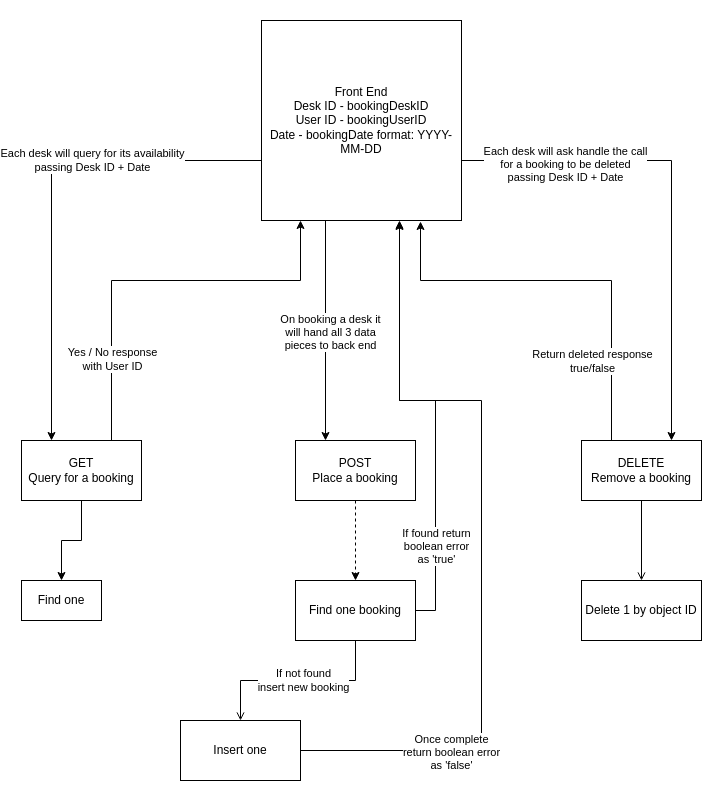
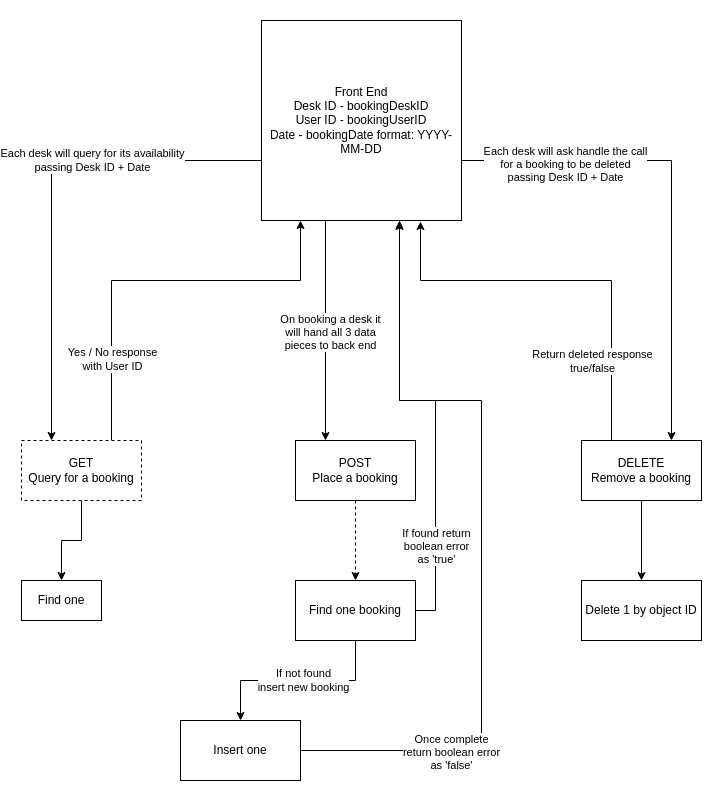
  <mxCell id="0" />
  <mxCell id="1" parent="0" />
  <mxCell id="2" style="edgeStyle=orthogonalEdgeStyle;rounded=0;orthogonalLoop=1;jettySize=auto;html=1;exitX=0;exitY=0.75;exitDx=0;exitDy=0;entryX=0.25;entryY=0;entryDx=0;entryDy=0;" edge="1" parent="1" source="8" target="12"><mxGeometry relative="1" as="geometry"><Array as="points"><mxPoint x="260" y="160" /><mxPoint x="50" y="160" /></Array></mxGeometry></mxCell>
  <mxCell id="3" value="&lt;div&gt;Each desk will query for its availability&lt;/div&gt;&lt;div&gt;passing Desk ID + Date&lt;br&gt;&lt;/div&gt;" style="edgeLabel;html=1;align=center;verticalAlign=middle;resizable=0;points=[];" vertex="1" connectable="0" parent="2"><mxGeometry x="-0.19" y="-1" relative="1" as="geometry"><mxPoint x="23" as="offset" /></mxGeometry></mxCell>
  <mxCell id="4" style="edgeStyle=orthogonalEdgeStyle;rounded=0;orthogonalLoop=1;jettySize=auto;html=1;exitX=0.456;exitY=0.994;exitDx=0;exitDy=0;entryX=0.25;entryY=0;entryDx=0;entryDy=0;exitPerimeter=0;" edge="1" parent="1" source="8" target="14"><mxGeometry relative="1" as="geometry"><Array as="points"><mxPoint x="346" y="200" /><mxPoint x="324" y="200" /></Array></mxGeometry></mxCell>
  <mxCell id="5" value="&lt;div&gt;On booking a desk it &lt;br&gt;&lt;/div&gt;&lt;div&gt;will hand all 3 data &lt;br&gt;&lt;/div&gt;&lt;div&gt;pieces to back end&lt;/div&gt;" style="edgeLabel;html=1;align=center;verticalAlign=middle;resizable=0;points=[];" vertex="1" connectable="0" parent="4"><mxGeometry x="0.24" y="4" relative="1" as="geometry"><mxPoint as="offset" /></mxGeometry></mxCell>
  <mxCell id="6" style="edgeStyle=orthogonalEdgeStyle;rounded=0;orthogonalLoop=1;jettySize=auto;html=1;exitX=1;exitY=0.75;exitDx=0;exitDy=0;entryX=0.75;entryY=0;entryDx=0;entryDy=0;" edge="1" parent="1" source="8" target="22"><mxGeometry relative="1" as="geometry"><Array as="points"><mxPoint x="460" y="160" /><mxPoint x="670" y="160" /></Array></mxGeometry></mxCell>
  <mxCell id="7" value="&lt;div&gt;Each desk will ask handle the call&lt;/div&gt;&lt;div&gt;for a booking to be deleted&lt;br&gt;&lt;/div&gt;&lt;div&gt;passing Desk ID + Date&lt;br&gt;&lt;/div&gt;" style="edgeLabel;html=1;align=center;verticalAlign=middle;resizable=0;points=[];" vertex="1" connectable="0" parent="6"><mxGeometry x="-0.546" y="-3" relative="1" as="geometry"><mxPoint as="offset" /></mxGeometry></mxCell>
  <mxCell id="8" value="&lt;div&gt;Front End&lt;br&gt;&lt;/div&gt;&lt;div&gt;Desk ID - bookingDeskID&lt;br&gt;&lt;/div&gt;&lt;div&gt;User ID - bookingUserID&lt;/div&gt;&lt;div&gt;Date - bookingDate format: YYYY-MM-DD&lt;/div&gt;" style="whiteSpace=wrap;html=1;aspect=fixed;" vertex="1" parent="1"><mxGeometry x="260" y="20" width="200" height="200" as="geometry" /></mxCell>
  <mxCell id="9" style="edgeStyle=orthogonalEdgeStyle;rounded=0;orthogonalLoop=1;jettySize=auto;html=1;exitX=0.75;exitY=0;exitDx=0;exitDy=0;entryX=0.195;entryY=1;entryDx=0;entryDy=0;entryPerimeter=0;" edge="1" parent="1" source="12" target="8"><mxGeometry relative="1" as="geometry"><mxPoint x="310" y="240" as="targetPoint" /><Array as="points"><mxPoint x="110" y="280" /><mxPoint x="299" y="280" /></Array></mxGeometry></mxCell>
  <mxCell id="10" value="&lt;div&gt;Yes / No response&lt;/div&gt;&lt;div&gt;with User ID&lt;/div&gt;" style="edgeLabel;html=1;align=center;verticalAlign=middle;resizable=0;points=[];" vertex="1" connectable="0" parent="9"><mxGeometry x="-0.516" y="1" relative="1" as="geometry"><mxPoint x="1" y="17" as="offset" /></mxGeometry></mxCell>
  <mxCell id="11" value="" style="edgeStyle=orthogonalEdgeStyle;rounded=0;orthogonalLoop=1;jettySize=auto;html=1;" edge="1" parent="1" source="12" target="15"><mxGeometry relative="1" as="geometry" /></mxCell>
- <mxCell id="12" value="&lt;div&gt;GET&lt;br&gt;&lt;/div&gt;&lt;div&gt;Query for a booking&lt;/div&gt;" style="rounded=0;whiteSpace=wrap;html=1;" vertex="1" parent="1"><mxGeometry x="20" y="440" width="120" height="60" as="geometry" /></mxCell>
+ <mxCell id="12" value="&lt;div&gt;GET&lt;br&gt;&lt;/div&gt;&lt;div&gt;Query for a booking&lt;/div&gt;" style="rounded=0;whiteSpace=wrap;html=1;dashed=1;" vertex="1" parent="1"><mxGeometry x="20" y="440" width="120" height="60" as="geometry" /></mxCell>
  <mxCell id="13" value="" style="edgeStyle=orthogonalEdgeStyle;rounded=0;orthogonalLoop=1;jettySize=auto;html=1;dashed=1;" edge="1" parent="1" source="14" target="28"><mxGeometry relative="1" as="geometry" /></mxCell>
  <mxCell id="14" value="&lt;div&gt;POST&lt;/div&gt;&lt;div&gt;Place a booking&lt;br&gt;&lt;/div&gt;" style="rounded=0;whiteSpace=wrap;html=1;" vertex="1" parent="1"><mxGeometry x="294" y="440" width="120" height="60" as="geometry" /></mxCell>
  <mxCell id="15" value="Find one" style="whiteSpace=wrap;html=1;rounded=0;" vertex="1" parent="1"><mxGeometry x="20" y="580" width="80" height="40" as="geometry" /></mxCell>
  <mxCell id="16" style="edgeStyle=orthogonalEdgeStyle;rounded=0;orthogonalLoop=1;jettySize=auto;html=1;exitX=1;exitY=0.5;exitDx=0;exitDy=0;entryX=0.69;entryY=1;entryDx=0;entryDy=0;entryPerimeter=0;" edge="1" parent="1" source="18" target="8"><mxGeometry relative="1" as="geometry"><Array as="points"><mxPoint x="480" y="750" /><mxPoint x="480" y="400" /><mxPoint x="398" y="400" /></Array></mxGeometry></mxCell>
  <mxCell id="17" value="&lt;div&gt;Once complete&lt;/div&gt;&lt;div&gt;return boolean error&lt;/div&gt;&lt;div&gt;as 'false'&lt;br&gt;&lt;/div&gt;" style="edgeLabel;html=1;align=center;verticalAlign=middle;resizable=0;points=[];" vertex="1" connectable="0" parent="16"><mxGeometry x="-0.622" y="-1" relative="1" as="geometry"><mxPoint as="offset" /></mxGeometry></mxCell>
  <mxCell id="18" value="Insert one" style="whiteSpace=wrap;html=1;rounded=0;" vertex="1" parent="1"><mxGeometry x="179" y="720" width="120" height="60" as="geometry" /></mxCell>
- <mxCell id="19" value="" style="edgeStyle=orthogonalEdgeStyle;rounded=0;orthogonalLoop=1;jettySize=auto;html=1;endArrow=open;" edge="1" parent="1" source="22" target="23"><mxGeometry relative="1" as="geometry" /></mxCell>
+ <mxCell id="19" value="" style="edgeStyle=orthogonalEdgeStyle;rounded=0;orthogonalLoop=1;jettySize=auto;html=1;" edge="1" parent="1" source="22" target="23"><mxGeometry relative="1" as="geometry" /></mxCell>
  <mxCell id="20" style="edgeStyle=orthogonalEdgeStyle;rounded=0;orthogonalLoop=1;jettySize=auto;html=1;exitX=0.25;exitY=0;exitDx=0;exitDy=0;entryX=0.795;entryY=1.005;entryDx=0;entryDy=0;entryPerimeter=0;" edge="1" parent="1" source="22" target="8"><mxGeometry relative="1" as="geometry"><Array as="points"><mxPoint x="610" y="280" /><mxPoint x="419" y="280" /></Array></mxGeometry></mxCell>
  <mxCell id="21" value="&lt;div&gt;Return deleted response&lt;/div&gt;&lt;div&gt;true/false&lt;br&gt;&lt;/div&gt;" style="edgeLabel;html=1;align=center;verticalAlign=middle;resizable=0;points=[];" vertex="1" connectable="0" parent="20"><mxGeometry x="-0.005" relative="1" as="geometry"><mxPoint x="24" y="80" as="offset" /></mxGeometry></mxCell>
  <mxCell id="22" value="&lt;div&gt;DELETE&lt;/div&gt;&lt;div&gt;Remove a booking&lt;br&gt;&lt;/div&gt;" style="rounded=0;whiteSpace=wrap;html=1;" vertex="1" parent="1"><mxGeometry x="580" y="440" width="120" height="60" as="geometry" /></mxCell>
  <mxCell id="23" value="Delete 1 by object ID" style="whiteSpace=wrap;html=1;rounded=0;" vertex="1" parent="1"><mxGeometry x="580" y="580" width="120" height="60" as="geometry" /></mxCell>
- <mxCell id="24" style="edgeStyle=orthogonalEdgeStyle;rounded=0;orthogonalLoop=1;jettySize=auto;html=1;exitX=0.5;exitY=1;exitDx=0;exitDy=0;endArrow=open;" edge="1" parent="1" source="28" target="18"><mxGeometry relative="1" as="geometry" /></mxCell>
+ <mxCell id="24" style="edgeStyle=orthogonalEdgeStyle;rounded=0;orthogonalLoop=1;jettySize=auto;html=1;exitX=0.5;exitY=1;exitDx=0;exitDy=0;" edge="1" parent="1" source="28" target="18"><mxGeometry relative="1" as="geometry" /></mxCell>
  <mxCell id="25" value="&lt;div&gt;If not found&lt;/div&gt;&lt;div&gt;insert new booking&lt;br&gt;&lt;/div&gt;" style="edgeLabel;html=1;align=center;verticalAlign=middle;resizable=0;points=[];" vertex="1" connectable="0" parent="24"><mxGeometry x="-0.05" y="-1" relative="1" as="geometry"><mxPoint as="offset" /></mxGeometry></mxCell>
  <mxCell id="26" style="edgeStyle=orthogonalEdgeStyle;rounded=0;orthogonalLoop=1;jettySize=auto;html=1;exitX=1;exitY=0.5;exitDx=0;exitDy=0;entryX=0.69;entryY=1.005;entryDx=0;entryDy=0;entryPerimeter=0;" edge="1" parent="1" source="28" target="8"><mxGeometry relative="1" as="geometry" /></mxCell>
  <mxCell id="27" value="&lt;div&gt;If found return&lt;/div&gt;&lt;div&gt;boolean error&lt;/div&gt;&lt;div&gt;as 'true'&lt;br&gt;&lt;/div&gt;" style="edgeLabel;html=1;align=center;verticalAlign=middle;resizable=0;points=[];" vertex="1" connectable="0" parent="26"><mxGeometry x="-0.618" relative="1" as="geometry"><mxPoint as="offset" /></mxGeometry></mxCell>
  <mxCell id="28" value="Find one booking" style="whiteSpace=wrap;html=1;rounded=0;" vertex="1" parent="1"><mxGeometry x="294" y="580" width="120" height="60" as="geometry" /></mxCell>
